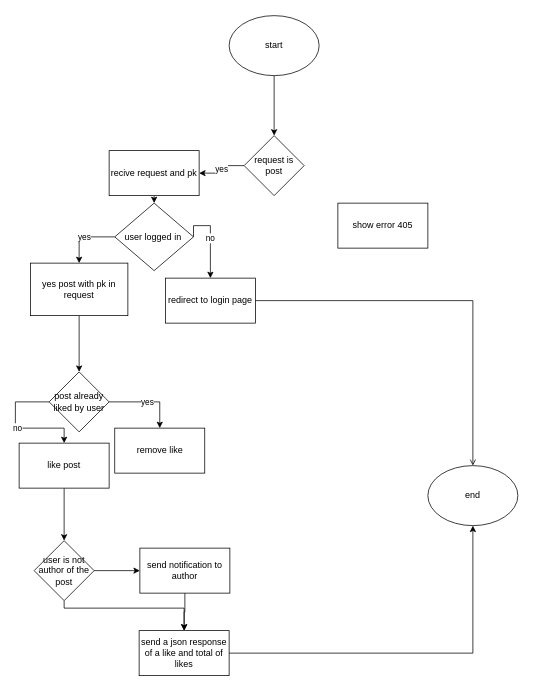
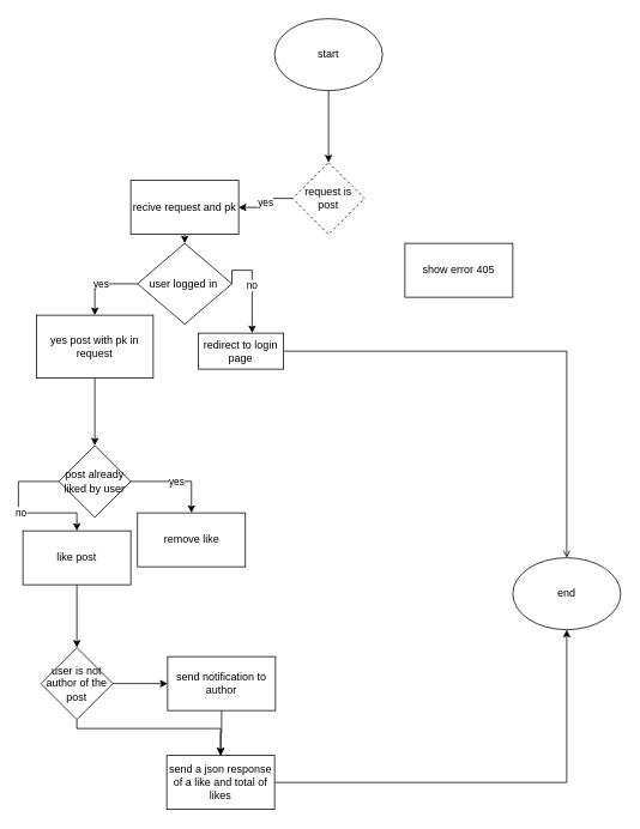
  <mxCell id="0" />
  <mxCell id="1" parent="0" />
  <mxCell id="2" value="end" style="ellipse;whiteSpace=wrap;html=1;" parent="1" vertex="1"><mxGeometry x="570" y="620" width="120" height="80" as="geometry" /></mxCell>
  <mxCell id="3" value="" style="edgeStyle=orthogonalEdgeStyle;rounded=0;orthogonalLoop=1;jettySize=auto;html=1;" parent="1" source="4" target="15" edge="1"><mxGeometry relative="1" as="geometry" /></mxCell>
  <mxCell id="4" value="start" style="ellipse;whiteSpace=wrap;html=1;" parent="1" vertex="1"><mxGeometry x="305" y="20" width="120" height="80" as="geometry" /></mxCell>
  <mxCell id="5" value="" style="edgeStyle=orthogonalEdgeStyle;rounded=0;orthogonalLoop=1;jettySize=auto;html=1;" parent="1" source="6" target="19" edge="1"><mxGeometry relative="1" as="geometry" /></mxCell>
  <mxCell id="6" value="yes post with pk in request" style="whiteSpace=wrap;html=1;" parent="1" vertex="1"><mxGeometry x="40" y="350" width="130" height="70" as="geometry" /></mxCell>
  <mxCell id="7" style="edgeStyle=orthogonalEdgeStyle;rounded=0;orthogonalLoop=1;jettySize=auto;html=1;exitX=0.5;exitY=1;exitDx=0;exitDy=0;entryX=0.5;entryY=0;entryDx=0;entryDy=0;" parent="1" source="8" target="11" edge="1"><mxGeometry relative="1" as="geometry" /></mxCell>
  <mxCell id="8" value="recive request and pk" style="whiteSpace=wrap;html=1;" parent="1" vertex="1"><mxGeometry x="145" y="200" width="120" height="60" as="geometry" /></mxCell>
  <mxCell id="9" value="no" style="edgeStyle=orthogonalEdgeStyle;rounded=0;orthogonalLoop=1;jettySize=auto;html=1;exitX=1;exitY=0.5;exitDx=0;exitDy=0;" parent="1" source="11" target="13" edge="1"><mxGeometry relative="1" as="geometry"><Array as="points"><mxPoint x="258" y="300" /><mxPoint x="280" y="300" /></Array></mxGeometry></mxCell>
  <mxCell id="10" value="yes" style="edgeStyle=orthogonalEdgeStyle;rounded=0;orthogonalLoop=1;jettySize=auto;html=1;exitX=0;exitY=0.5;exitDx=0;exitDy=0;entryX=0.5;entryY=0;entryDx=0;entryDy=0;" parent="1" source="11" target="6" edge="1"><mxGeometry relative="1" as="geometry" /></mxCell>
  <mxCell id="11" value="user logged in&amp;nbsp;" style="rhombus;whiteSpace=wrap;html=1;" parent="1" vertex="1"><mxGeometry x="152.5" y="270" width="105" height="90" as="geometry" /></mxCell>
  <mxCell id="12" style="edgeStyle=orthogonalEdgeStyle;rounded=0;orthogonalLoop=1;jettySize=auto;html=1;entryX=0.5;entryY=0;entryDx=0;entryDy=0;endArrow=open;" parent="1" source="13" target="2" edge="1"><mxGeometry relative="1" as="geometry" /></mxCell>
- <mxCell id="13" value="redirect to login page" style="whiteSpace=wrap;html=1;" parent="1" vertex="1"><mxGeometry x="220" y="370" width="120" height="60" as="geometry" /></mxCell>
+ <mxCell id="13" value="redirect to login page" style="whiteSpace=wrap;html=1;" parent="1" vertex="1"><mxGeometry x="220" y="370" width="95" height="40" as="geometry" /></mxCell>
  <mxCell id="14" value="yes" style="edgeStyle=orthogonalEdgeStyle;rounded=0;orthogonalLoop=1;jettySize=auto;html=1;" parent="1" source="15" target="8" edge="1"><mxGeometry relative="1" as="geometry" /></mxCell>
- <mxCell id="15" value="request is post" style="rhombus;whiteSpace=wrap;html=1;" parent="1" vertex="1"><mxGeometry x="325" y="180" width="80" height="80" as="geometry" /></mxCell>
+ <mxCell id="15" value="request is post" style="rhombus;whiteSpace=wrap;html=1;dashed=1;" parent="1" vertex="1"><mxGeometry x="325" y="180" width="80" height="80" as="geometry" /></mxCell>
  <mxCell id="16" value="show error 405" style="whiteSpace=wrap;html=1;" parent="1" vertex="1"><mxGeometry x="450" y="270" width="120" height="60" as="geometry" /></mxCell>
  <mxCell id="17" value="yes" style="edgeStyle=orthogonalEdgeStyle;rounded=0;orthogonalLoop=1;jettySize=auto;html=1;exitX=1;exitY=0.5;exitDx=0;exitDy=0;entryX=0.5;entryY=0;entryDx=0;entryDy=0;" parent="1" source="19" target="20" edge="1"><mxGeometry relative="1" as="geometry" /></mxCell>
  <mxCell id="18" value="no" style="edgeStyle=orthogonalEdgeStyle;rounded=0;orthogonalLoop=1;jettySize=auto;html=1;exitX=0;exitY=0.5;exitDx=0;exitDy=0;entryX=0.5;entryY=0;entryDx=0;entryDy=0;" parent="1" source="19" target="22" edge="1"><mxGeometry relative="1" as="geometry"><Array as="points"><mxPoint x="20" y="535" /><mxPoint x="20" y="570" /><mxPoint x="85" y="570" /></Array></mxGeometry></mxCell>
  <mxCell id="19" value="post already liked by user" style="rhombus;whiteSpace=wrap;html=1;" parent="1" vertex="1"><mxGeometry x="65" y="495" width="80" height="80" as="geometry" /></mxCell>
  <mxCell id="20" value="remove like" style="whiteSpace=wrap;html=1;" parent="1" vertex="1"><mxGeometry x="152.5" y="570" width="120" height="60" as="geometry" /></mxCell>
  <mxCell id="21" value="" style="edgeStyle=orthogonalEdgeStyle;rounded=0;orthogonalLoop=1;jettySize=auto;html=1;" parent="1" source="22" target="25" edge="1"><mxGeometry relative="1" as="geometry" /></mxCell>
  <mxCell id="22" value="like post" style="whiteSpace=wrap;html=1;" parent="1" vertex="1"><mxGeometry x="25" y="590" width="120" height="60" as="geometry" /></mxCell>
  <mxCell id="23" value="" style="edgeStyle=orthogonalEdgeStyle;rounded=0;orthogonalLoop=1;jettySize=auto;html=1;" parent="1" source="25" target="27" edge="1"><mxGeometry relative="1" as="geometry" /></mxCell>
  <mxCell id="24" value="" style="edgeStyle=orthogonalEdgeStyle;rounded=0;orthogonalLoop=1;jettySize=auto;html=1;" parent="1" source="25" target="29" edge="1"><mxGeometry relative="1" as="geometry"><Array as="points"><mxPoint x="85" y="810" /><mxPoint x="245" y="810" /></Array></mxGeometry></mxCell>
  <mxCell id="25" value="user is not author of the post" style="rhombus;whiteSpace=wrap;html=1;" parent="1" vertex="1"><mxGeometry x="45" y="720" width="80" height="80" as="geometry" /></mxCell>
  <mxCell id="26" value="" style="edgeStyle=orthogonalEdgeStyle;rounded=0;orthogonalLoop=1;jettySize=auto;html=1;" parent="1" source="27" target="29" edge="1"><mxGeometry relative="1" as="geometry" /></mxCell>
  <mxCell id="27" value="send notification to author" style="whiteSpace=wrap;html=1;" parent="1" vertex="1"><mxGeometry x="186" y="730" width="120" height="60" as="geometry" /></mxCell>
  <mxCell id="28" style="edgeStyle=orthogonalEdgeStyle;rounded=0;orthogonalLoop=1;jettySize=auto;html=1;exitX=1;exitY=0.5;exitDx=0;exitDy=0;" parent="1" source="29" target="2" edge="1"><mxGeometry relative="1" as="geometry" /></mxCell>
  <mxCell id="29" value="send a json response of a like and total of likes" style="whiteSpace=wrap;html=1;" parent="1" vertex="1"><mxGeometry x="185" y="840" width="120" height="60" as="geometry" /></mxCell>
